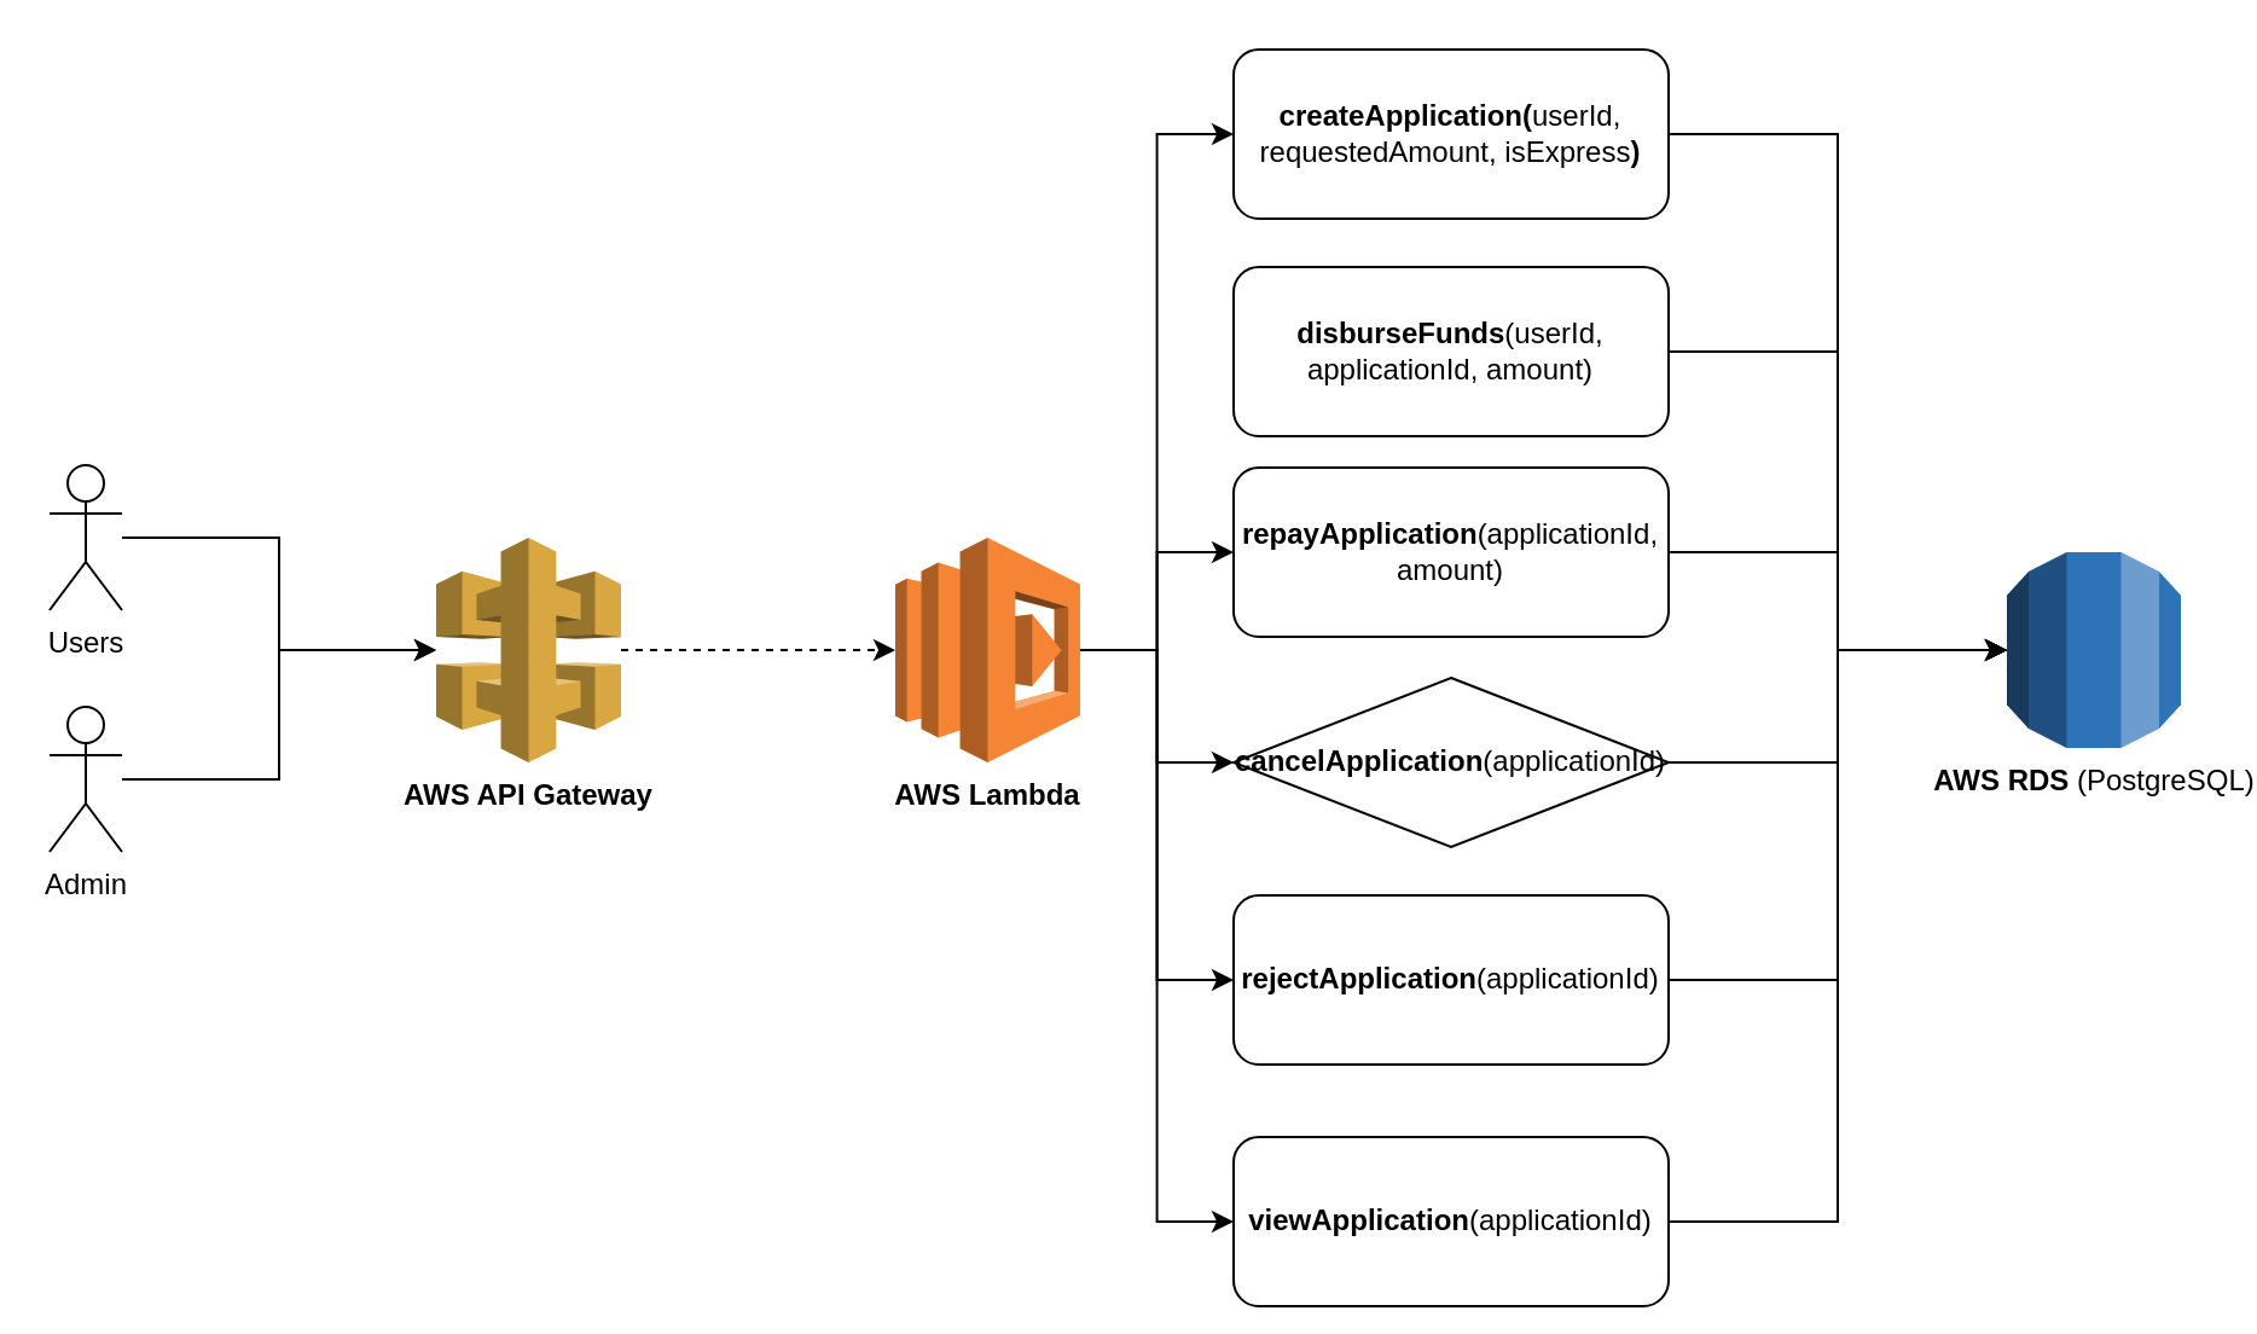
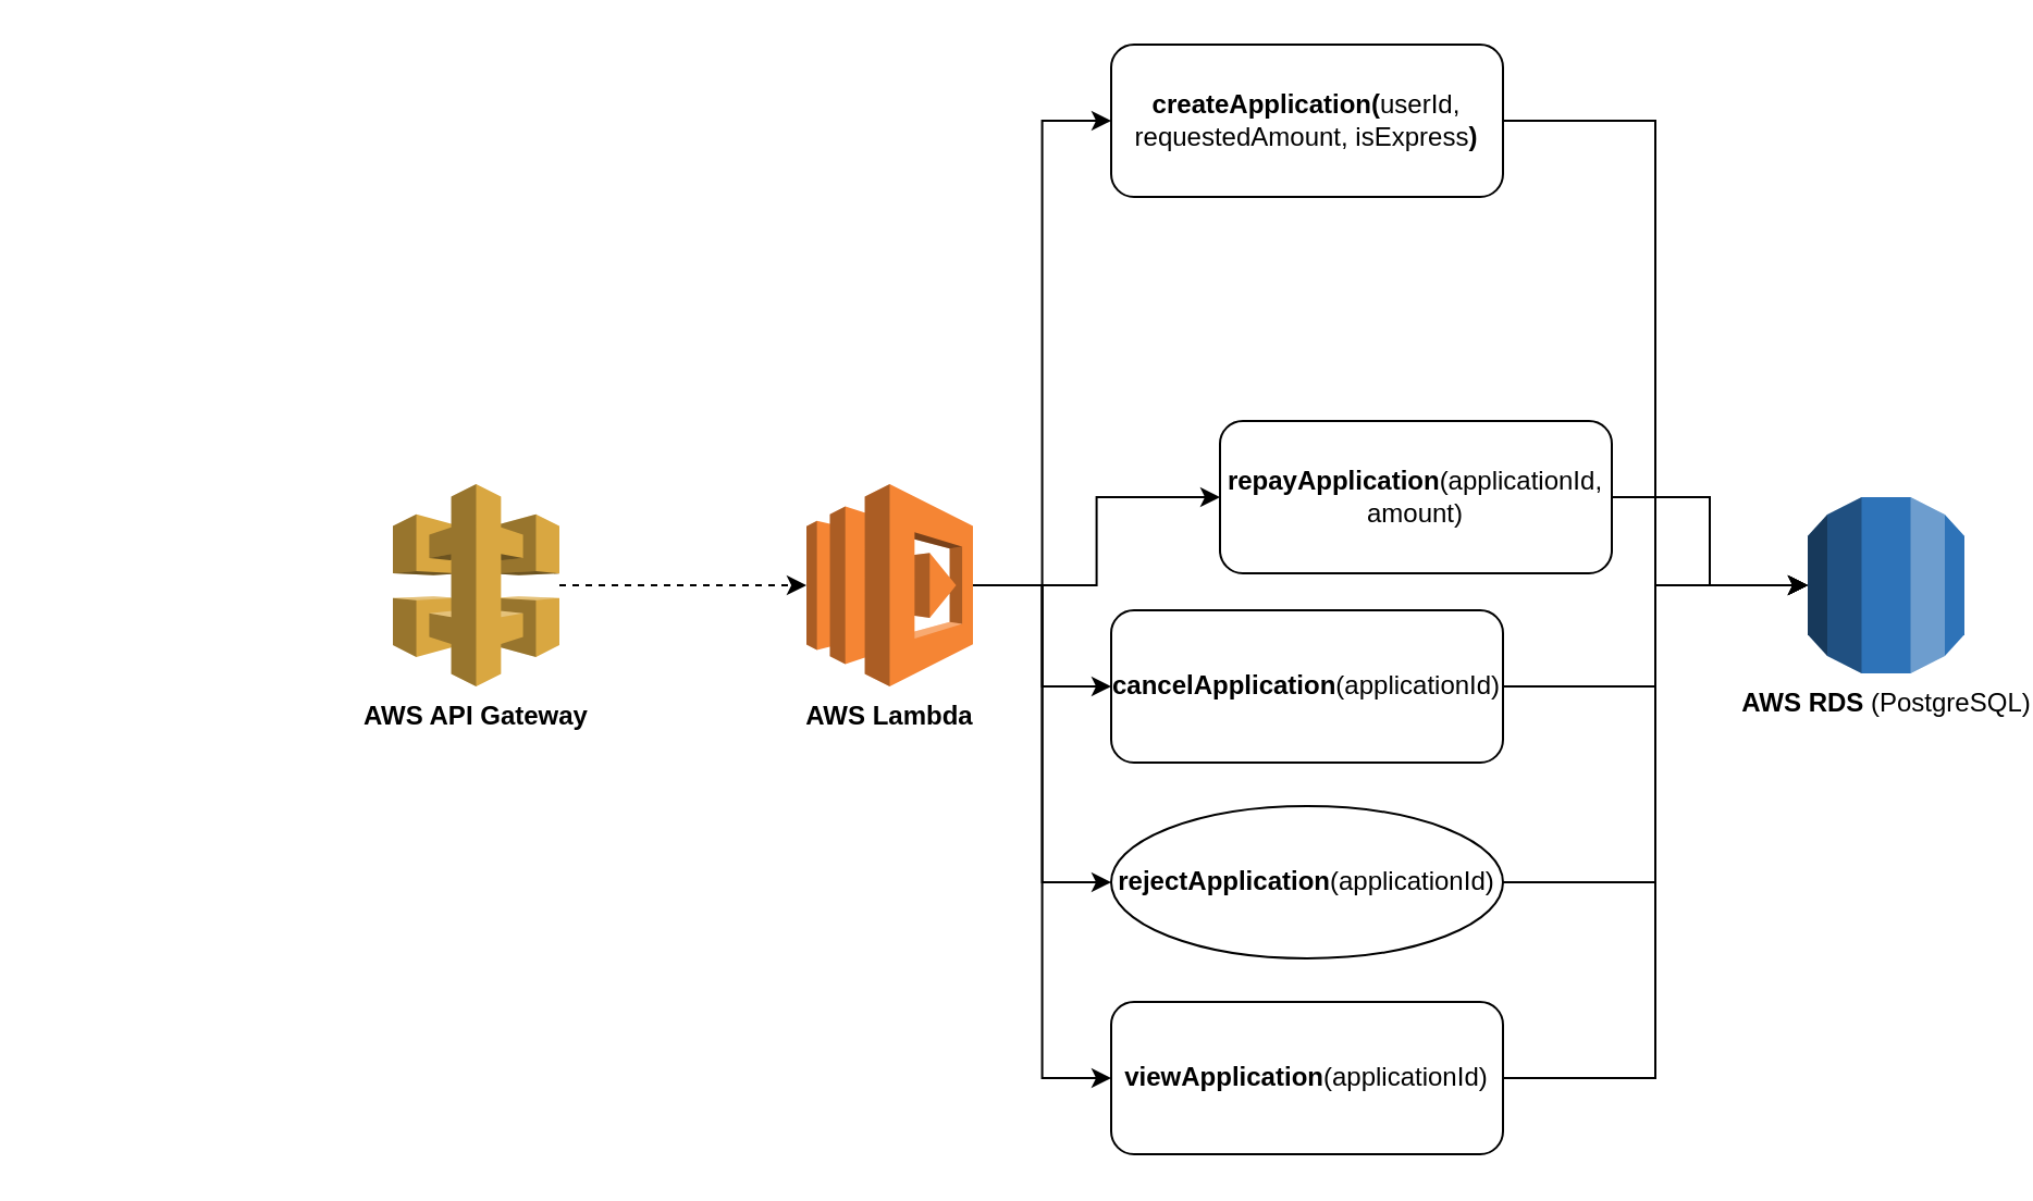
  <mxCell id="0" />
  <mxCell id="1" parent="0" />
- <mxCell id="2" style="edgeStyle=orthogonalEdgeStyle;rounded=0;orthogonalLoop=1;jettySize=auto;html=1;" edge="1" parent="1" source="3" target="7"><mxGeometry relative="1" as="geometry" /></mxCell>
- <mxCell id="3" value="Users" style="shape=umlActor;verticalLabelPosition=bottom;verticalAlign=top;html=1;outlineConnect=0;" vertex="1" parent="1"><mxGeometry x="20" y="192" width="30" height="60" as="geometry" /></mxCell>
- <mxCell id="4" style="edgeStyle=orthogonalEdgeStyle;rounded=0;orthogonalLoop=1;jettySize=auto;html=1;" edge="1" parent="1" source="5" target="7"><mxGeometry relative="1" as="geometry" /></mxCell>
- <mxCell id="5" value="Admin&lt;div&gt;&lt;br&gt;&lt;/div&gt;" style="shape=umlActor;verticalLabelPosition=bottom;verticalAlign=top;html=1;outlineConnect=0;" vertex="1" parent="1"><mxGeometry x="20" y="292" width="30" height="60" as="geometry" /></mxCell>
  <mxCell id="6" style="edgeStyle=orthogonalEdgeStyle;rounded=0;orthogonalLoop=1;jettySize=auto;html=1;dashed=1;" edge="1" parent="1" source="7" target="13"><mxGeometry relative="1" as="geometry" /></mxCell>
  <mxCell id="7" value="&lt;b&gt;AWS API Gateway&lt;/b&gt;&lt;div&gt;&lt;br&gt;&lt;/div&gt;" style="outlineConnect=0;dashed=0;verticalLabelPosition=bottom;verticalAlign=top;align=center;html=1;shape=mxgraph.aws3.api_gateway;fillColor=#D9A741;gradientColor=none;" vertex="1" parent="1"><mxGeometry x="180" y="222" width="76.5" height="93" as="geometry" /></mxCell>
  <mxCell id="8" style="edgeStyle=orthogonalEdgeStyle;rounded=0;orthogonalLoop=1;jettySize=auto;html=1;entryX=0;entryY=0.5;entryDx=0;entryDy=0;" edge="1" parent="1" source="13" target="16"><mxGeometry relative="1" as="geometry" /></mxCell>
  <mxCell id="9" style="edgeStyle=orthogonalEdgeStyle;rounded=0;orthogonalLoop=1;jettySize=auto;html=1;entryX=0;entryY=0.5;entryDx=0;entryDy=0;" edge="1" parent="1" source="13" target="17"><mxGeometry relative="1" as="geometry" /></mxCell>
  <mxCell id="10" style="edgeStyle=orthogonalEdgeStyle;rounded=0;orthogonalLoop=1;jettySize=auto;html=1;entryX=0;entryY=0.5;entryDx=0;entryDy=0;" edge="1" parent="1" source="13" target="14"><mxGeometry relative="1" as="geometry" /></mxCell>
  <mxCell id="11" style="edgeStyle=orthogonalEdgeStyle;rounded=0;orthogonalLoop=1;jettySize=auto;html=1;entryX=0;entryY=0.5;entryDx=0;entryDy=0;" edge="1" parent="1" source="13" target="18"><mxGeometry relative="1" as="geometry" /></mxCell>
  <mxCell id="12" style="edgeStyle=orthogonalEdgeStyle;rounded=0;orthogonalLoop=1;jettySize=auto;html=1;entryX=0;entryY=0.5;entryDx=0;entryDy=0;" edge="1" parent="1" source="13" target="19"><mxGeometry relative="1" as="geometry" /></mxCell>
  <mxCell id="13" value="&lt;b&gt;AWS Lambda&lt;/b&gt;" style="outlineConnect=0;dashed=0;verticalLabelPosition=bottom;verticalAlign=top;align=center;html=1;shape=mxgraph.aws3.lambda;fillColor=#F58534;gradientColor=none;" vertex="1" parent="1"><mxGeometry x="370" y="222" width="76.5" height="93" as="geometry" /></mxCell>
  <mxCell id="14" value="&lt;b&gt;createApplication(&lt;/b&gt;userId, requestedAmount, isExpress&lt;b&gt;)&lt;/b&gt;" style="rounded=1;whiteSpace=wrap;html=1;" vertex="1" parent="1"><mxGeometry x="510" y="20" width="180" height="70" as="geometry" /></mxCell>
- <mxCell id="15" value="&lt;b&gt;disburseFunds&lt;/b&gt;(userId, applicationId, amount)" style="rounded=1;whiteSpace=wrap;html=1;" vertex="1" parent="1"><mxGeometry x="510" y="110" width="180" height="70" as="geometry" /></mxCell>
- <mxCell id="16" value="&lt;b&gt;repayApplication&lt;/b&gt;(applicationId, amount)" style="rounded=1;whiteSpace=wrap;html=1;" vertex="1" parent="1"><mxGeometry x="510" y="193" width="180" height="70" as="geometry" /></mxCell>
- <mxCell id="17" value="&lt;b&gt;cancelApplication&lt;/b&gt;(applicationId)" style="rhombus;whiteSpace=wrap;html=1;" vertex="1" parent="1"><mxGeometry x="510" y="280" width="180" height="70" as="geometry" /></mxCell>
- <mxCell id="18" value="&lt;b&gt;rejectApplication&lt;/b&gt;(applicationId)" style="rounded=1;whiteSpace=wrap;html=1;" vertex="1" parent="1"><mxGeometry x="510" y="370" width="180" height="70" as="geometry" /></mxCell>
- <mxCell id="19" value="&lt;b&gt;viewApplication&lt;/b&gt;(applicationId)" style="rounded=1;whiteSpace=wrap;html=1;" vertex="1" parent="1"><mxGeometry x="510" y="470" width="180" height="70" as="geometry" /></mxCell>
+ <mxCell id="16" value="&lt;b&gt;repayApplication&lt;/b&gt;(applicationId, amount)" style="rounded=1;whiteSpace=wrap;html=1;" vertex="1" parent="1"><mxGeometry x="560" y="193" width="180" height="70" as="geometry" /></mxCell>
+ <mxCell id="17" value="&lt;b&gt;cancelApplication&lt;/b&gt;(applicationId)" style="rounded=1;whiteSpace=wrap;html=1;" vertex="1" parent="1"><mxGeometry x="510" y="280" width="180" height="70" as="geometry" /></mxCell>
+ <mxCell id="18" value="&lt;b&gt;rejectApplication&lt;/b&gt;(applicationId)" style="ellipse;whiteSpace=wrap;html=1;" vertex="1" parent="1"><mxGeometry x="510" y="370" width="180" height="70" as="geometry" /></mxCell>
+ <mxCell id="19" value="&lt;b&gt;viewApplication&lt;/b&gt;(applicationId)" style="rounded=1;whiteSpace=wrap;html=1;" vertex="1" parent="1"><mxGeometry x="510" y="460" width="180" height="70" as="geometry" /></mxCell>
  <mxCell id="20" value="&lt;b&gt;AWS RDS &lt;/b&gt;(PostgreSQL)" style="outlineConnect=0;dashed=0;verticalLabelPosition=bottom;verticalAlign=top;align=center;html=1;shape=mxgraph.aws3.rds;fillColor=#2E73B8;gradientColor=none;" vertex="1" parent="1"><mxGeometry x="830" y="228" width="72" height="81" as="geometry" /></mxCell>
  <mxCell id="21" style="edgeStyle=orthogonalEdgeStyle;rounded=0;orthogonalLoop=1;jettySize=auto;html=1;entryX=0;entryY=0.5;entryDx=0;entryDy=0;entryPerimeter=0;" edge="1" parent="1" source="14" target="20"><mxGeometry relative="1" as="geometry" /></mxCell>
- <mxCell id="22" style="edgeStyle=orthogonalEdgeStyle;rounded=0;orthogonalLoop=1;jettySize=auto;html=1;entryX=0;entryY=0.5;entryDx=0;entryDy=0;entryPerimeter=0;" edge="1" parent="1" source="15" target="20"><mxGeometry relative="1" as="geometry" /></mxCell>
  <mxCell id="23" style="edgeStyle=orthogonalEdgeStyle;rounded=0;orthogonalLoop=1;jettySize=auto;html=1;entryX=0;entryY=0.5;entryDx=0;entryDy=0;entryPerimeter=0;" edge="1" parent="1" source="16" target="20"><mxGeometry relative="1" as="geometry" /></mxCell>
  <mxCell id="24" style="edgeStyle=orthogonalEdgeStyle;rounded=0;orthogonalLoop=1;jettySize=auto;html=1;entryX=0;entryY=0.5;entryDx=0;entryDy=0;entryPerimeter=0;" edge="1" parent="1" source="17" target="20"><mxGeometry relative="1" as="geometry" /></mxCell>
  <mxCell id="25" style="edgeStyle=orthogonalEdgeStyle;rounded=0;orthogonalLoop=1;jettySize=auto;html=1;entryX=0;entryY=0.5;entryDx=0;entryDy=0;entryPerimeter=0;endArrow=open;" edge="1" parent="1" source="18" target="20"><mxGeometry relative="1" as="geometry" /></mxCell>
  <mxCell id="26" style="edgeStyle=orthogonalEdgeStyle;rounded=0;orthogonalLoop=1;jettySize=auto;html=1;entryX=0;entryY=0.5;entryDx=0;entryDy=0;entryPerimeter=0;" edge="1" parent="1" source="19" target="20"><mxGeometry relative="1" as="geometry" /></mxCell>
